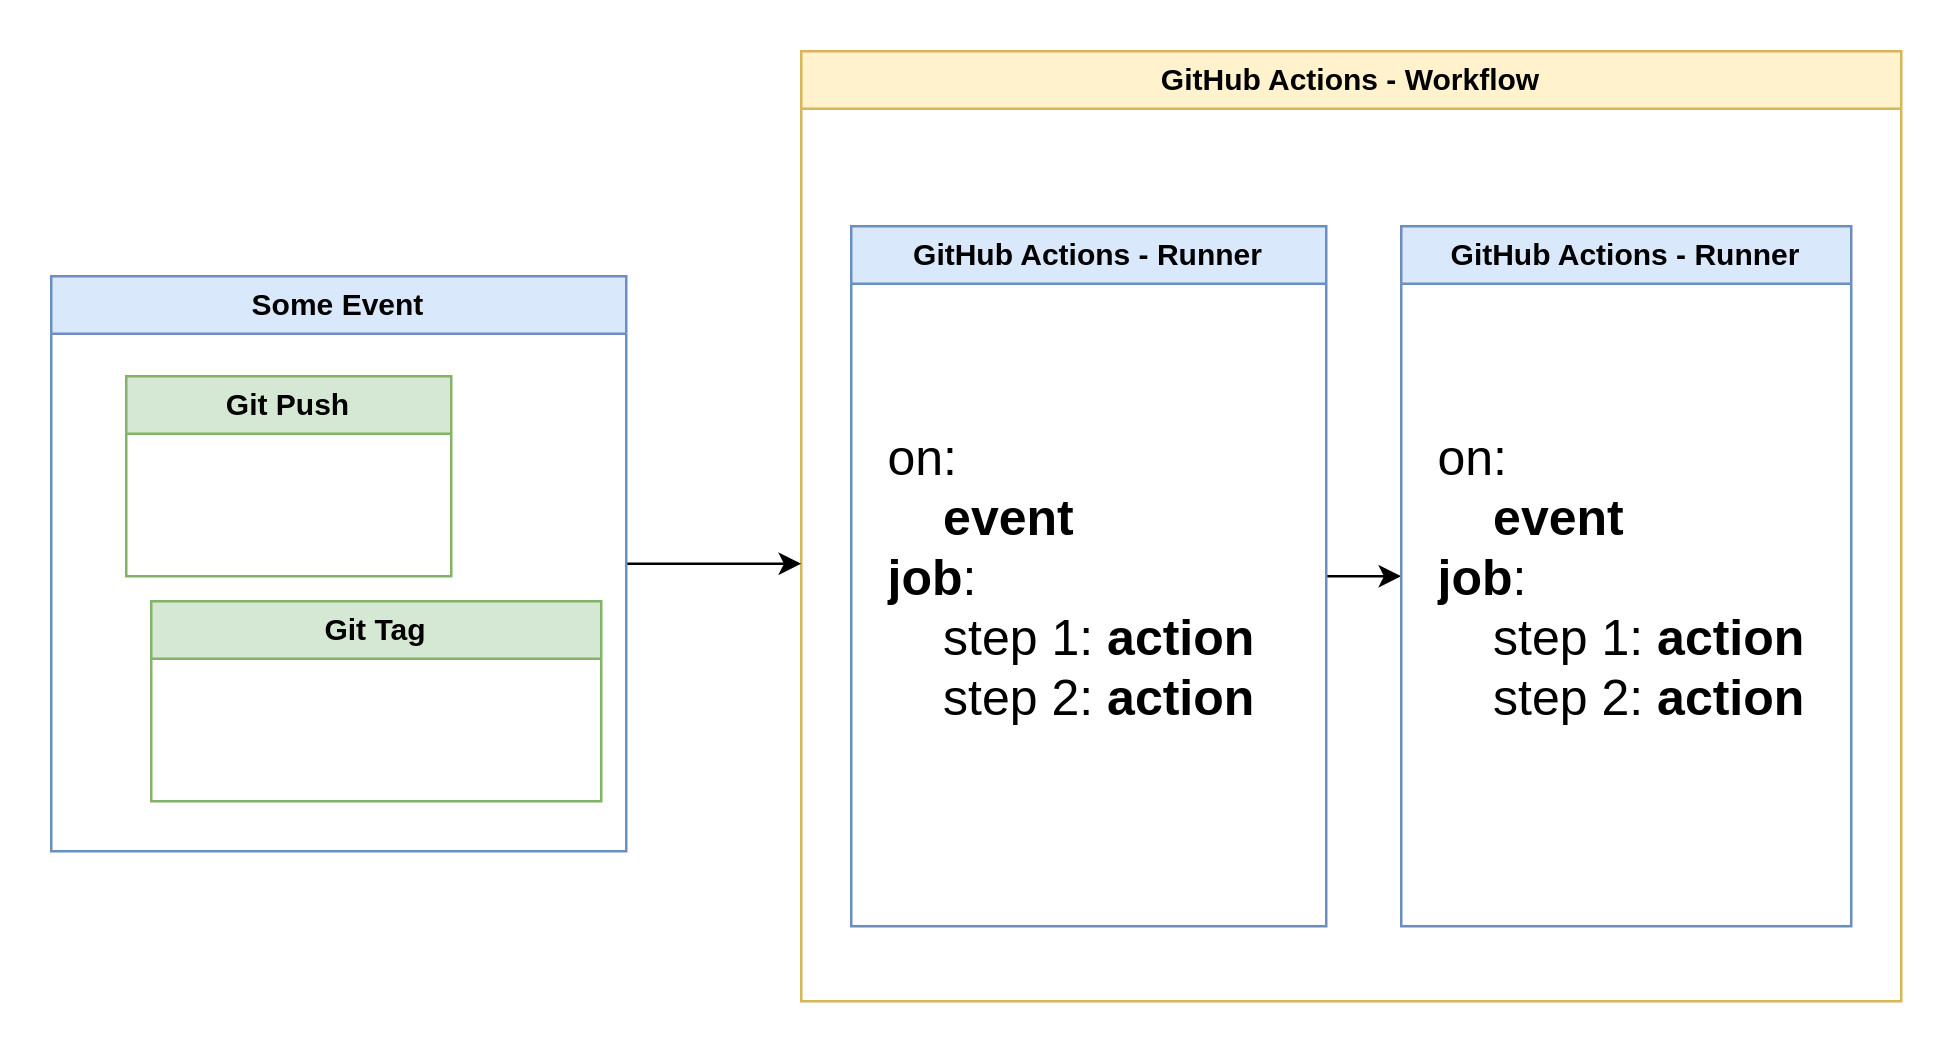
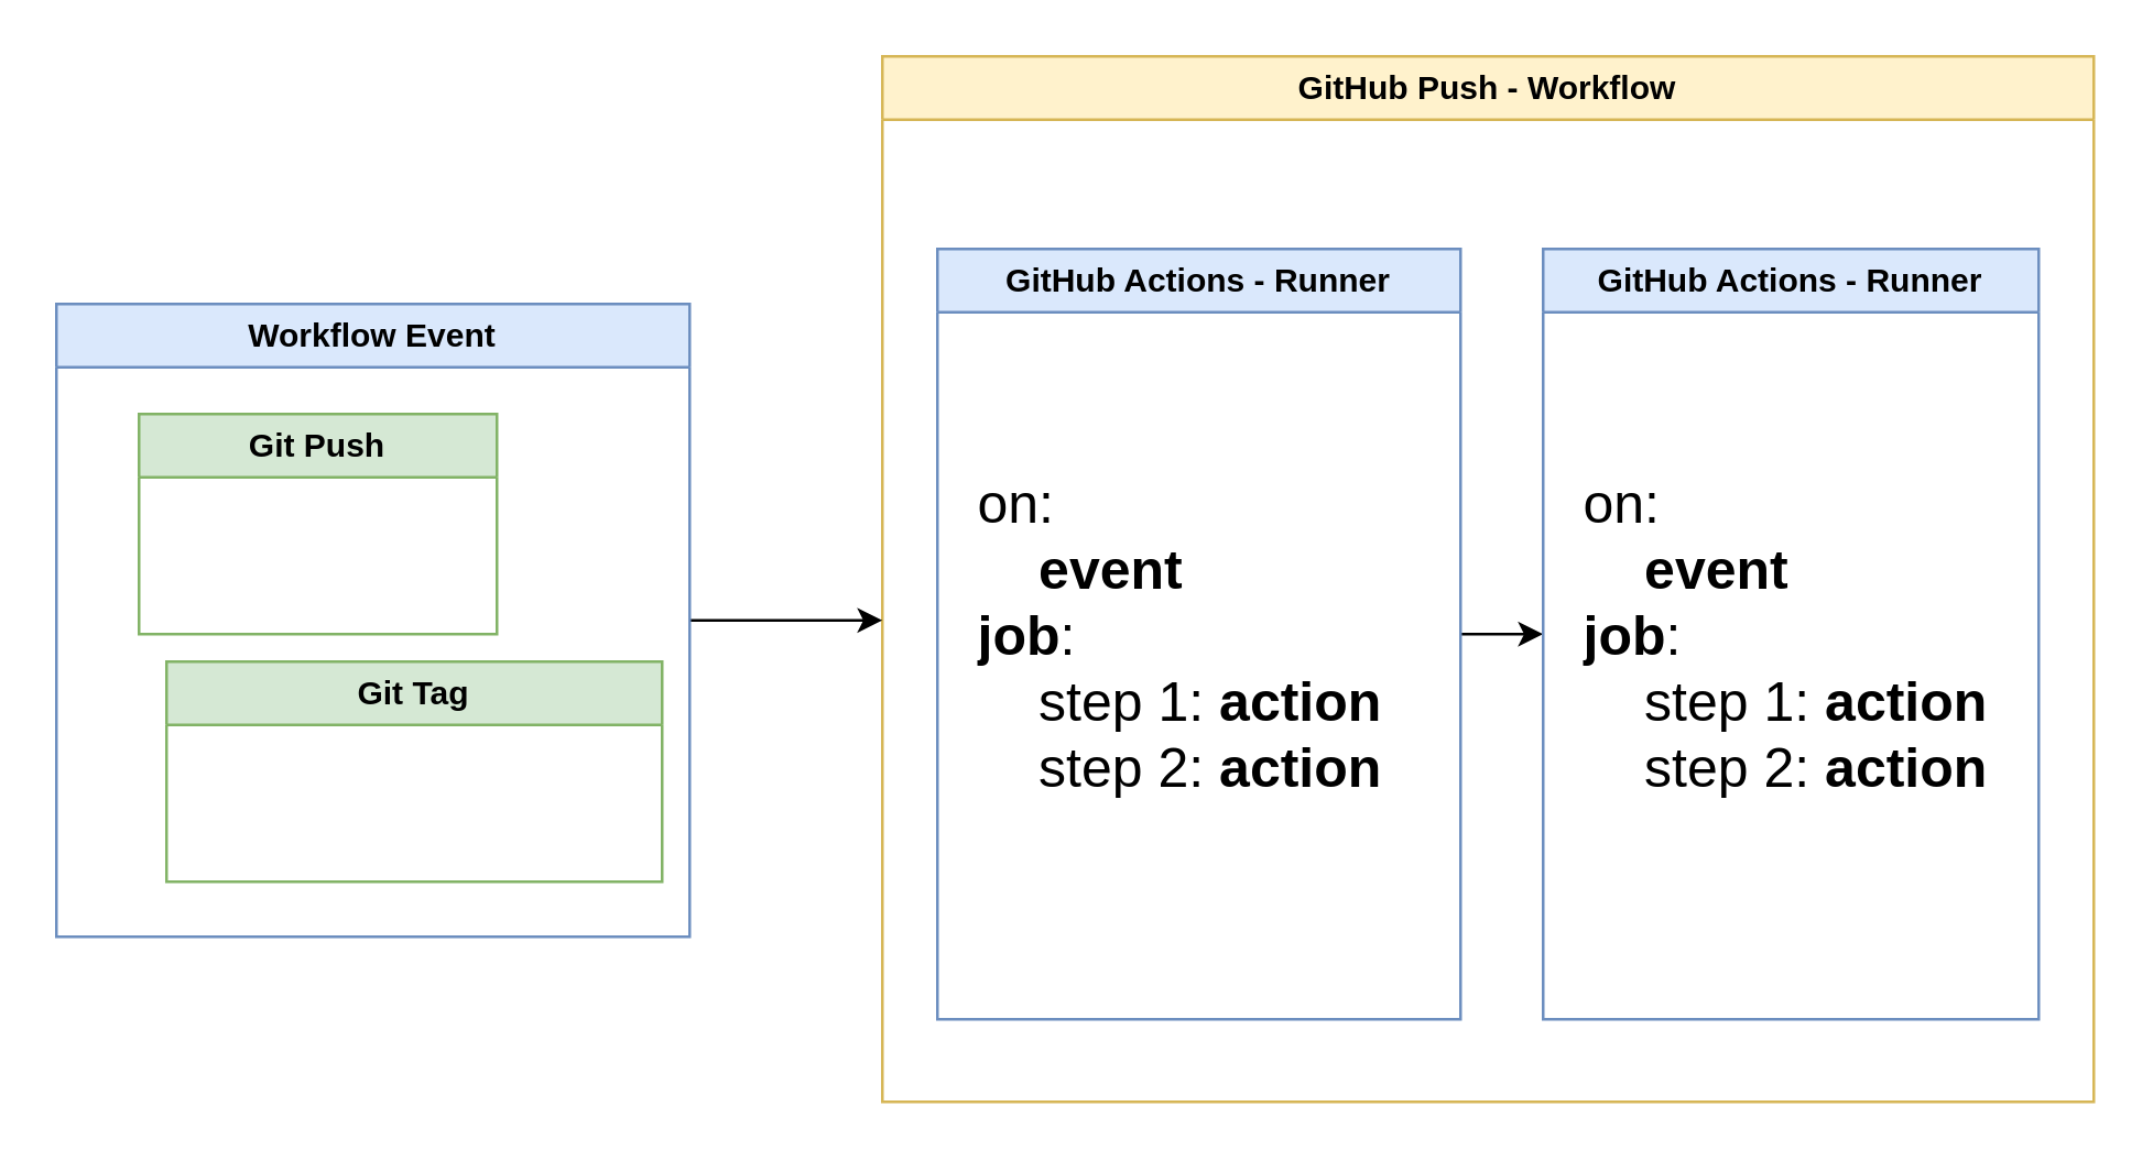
  <mxCell id="0" />
  <mxCell id="1" parent="0" />
- <mxCell id="2" value="GitHub Actions - Workflow" style="swimlane;whiteSpace=wrap;html=1;fillColor=#fff2cc;strokeColor=#d6b656;" vertex="1" parent="1"><mxGeometry x="320" y="20" width="440" height="380" as="geometry" /></mxCell>
+ <mxCell id="2" value="GitHub Push - Workflow" style="swimlane;whiteSpace=wrap;html=1;fillColor=#fff2cc;strokeColor=#d6b656;" vertex="1" parent="1"><mxGeometry x="320" y="20" width="440" height="380" as="geometry" /></mxCell>
  <mxCell id="3" style="edgeStyle=orthogonalEdgeStyle;rounded=0;orthogonalLoop=1;jettySize=auto;html=1;entryX=0;entryY=0.5;entryDx=0;entryDy=0;" edge="1" parent="2" source="4" target="6"><mxGeometry relative="1" as="geometry" /></mxCell>
  <mxCell id="4" value="GitHub Actions - Runner" style="swimlane;whiteSpace=wrap;html=1;fillColor=#dae8fc;strokeColor=#6c8ebf;" vertex="1" parent="2"><mxGeometry x="20" y="70" width="190" height="280" as="geometry" /></mxCell>
  <mxCell id="5" value="&lt;h1 style=&quot;font-size: 20px;&quot;&gt;&lt;font style=&quot;font-size: 20px;&quot;&gt;&lt;br&gt;&lt;/font&gt;&lt;/h1&gt;&lt;div style=&quot;font-size: 20px;&quot;&gt;&lt;font style=&quot;font-size: 20px;&quot;&gt;on:&lt;/font&gt;&lt;/div&gt;&lt;div style=&quot;font-size: 20px;&quot;&gt;&lt;font style=&quot;font-size: 20px;&quot;&gt;&amp;nbsp; &amp;nbsp; &lt;b&gt;event&lt;/b&gt;&lt;/font&gt;&lt;/div&gt;&lt;div style=&quot;font-size: 20px;&quot;&gt;&lt;font style=&quot;font-size: 20px;&quot;&gt;&lt;b&gt;job&lt;/b&gt;:&lt;/font&gt;&lt;/div&gt;&lt;div style=&quot;font-size: 20px;&quot;&gt;&lt;font style=&quot;font-size: 20px;&quot;&gt;&amp;nbsp; &amp;nbsp; step 1: &lt;b&gt;action&lt;/b&gt;&lt;/font&gt;&lt;/div&gt;&lt;div style=&quot;font-size: 20px;&quot;&gt;&lt;font style=&quot;font-size: 20px;&quot;&gt;&amp;nbsp; &amp;nbsp; step 2: &lt;b&gt;action&lt;/b&gt;&lt;/font&gt;&lt;/div&gt;" style="text;html=1;strokeColor=none;fillColor=none;spacing=5;spacingTop=-20;whiteSpace=wrap;overflow=hidden;rounded=0;" vertex="1" parent="4"><mxGeometry x="10" y="40" width="170" height="227.5" as="geometry" /></mxCell>
  <mxCell id="6" value="GitHub Actions - Runner" style="swimlane;whiteSpace=wrap;html=1;fillColor=#dae8fc;strokeColor=#6c8ebf;" vertex="1" parent="2"><mxGeometry x="240" y="70" width="180" height="280" as="geometry" /></mxCell>
  <mxCell id="7" value="&lt;h1 style=&quot;font-size: 20px;&quot;&gt;&lt;font style=&quot;font-size: 20px;&quot;&gt;&lt;br&gt;&lt;/font&gt;&lt;/h1&gt;&lt;div style=&quot;font-size: 20px;&quot;&gt;&lt;font style=&quot;font-size: 20px;&quot;&gt;on:&lt;/font&gt;&lt;/div&gt;&lt;div style=&quot;font-size: 20px;&quot;&gt;&lt;font style=&quot;font-size: 20px;&quot;&gt;&amp;nbsp; &amp;nbsp; &lt;b&gt;event&lt;/b&gt;&lt;/font&gt;&lt;/div&gt;&lt;div style=&quot;font-size: 20px;&quot;&gt;&lt;font style=&quot;font-size: 20px;&quot;&gt;&lt;b&gt;job&lt;/b&gt;:&lt;/font&gt;&lt;/div&gt;&lt;div style=&quot;font-size: 20px;&quot;&gt;&lt;font style=&quot;font-size: 20px;&quot;&gt;&amp;nbsp; &amp;nbsp; step 1: &lt;b&gt;action&lt;/b&gt;&lt;/font&gt;&lt;/div&gt;&lt;div style=&quot;font-size: 20px;&quot;&gt;&lt;font style=&quot;font-size: 20px;&quot;&gt;&amp;nbsp; &amp;nbsp; step 2: &lt;b&gt;action&lt;/b&gt;&lt;/font&gt;&lt;/div&gt;" style="text;html=1;strokeColor=none;fillColor=none;spacing=5;spacingTop=-20;whiteSpace=wrap;overflow=hidden;rounded=0;" vertex="1" parent="6"><mxGeometry x="10" y="40" width="170" height="227.5" as="geometry" /></mxCell>
  <mxCell id="8" style="edgeStyle=orthogonalEdgeStyle;rounded=0;orthogonalLoop=1;jettySize=auto;html=1;exitX=1;exitY=0.5;exitDx=0;exitDy=0;" edge="1" parent="1" source="9"><mxGeometry relative="1" as="geometry"><mxPoint x="320" y="225" as="targetPoint" /></mxGeometry></mxCell>
- <mxCell id="9" value="Some Event" style="swimlane;whiteSpace=wrap;html=1;fillColor=#dae8fc;strokeColor=#6c8ebf;" vertex="1" parent="1"><mxGeometry x="20" y="110" width="230" height="230" as="geometry" /></mxCell>
+ <mxCell id="9" value="Workflow Event" style="swimlane;whiteSpace=wrap;html=1;fillColor=#dae8fc;strokeColor=#6c8ebf;" vertex="1" parent="1"><mxGeometry x="20" y="110" width="230" height="230" as="geometry" /></mxCell>
  <mxCell id="10" value="Git Push" style="swimlane;whiteSpace=wrap;html=1;fillColor=#d5e8d4;strokeColor=#82b366;" vertex="1" parent="9"><mxGeometry x="30" y="40" width="130" height="80" as="geometry" /></mxCell>
  <mxCell id="11" value="Git Tag" style="swimlane;whiteSpace=wrap;html=1;fillColor=#d5e8d4;strokeColor=#82b366;" vertex="1" parent="9"><mxGeometry x="40" y="130" width="180" height="80" as="geometry" /></mxCell>
